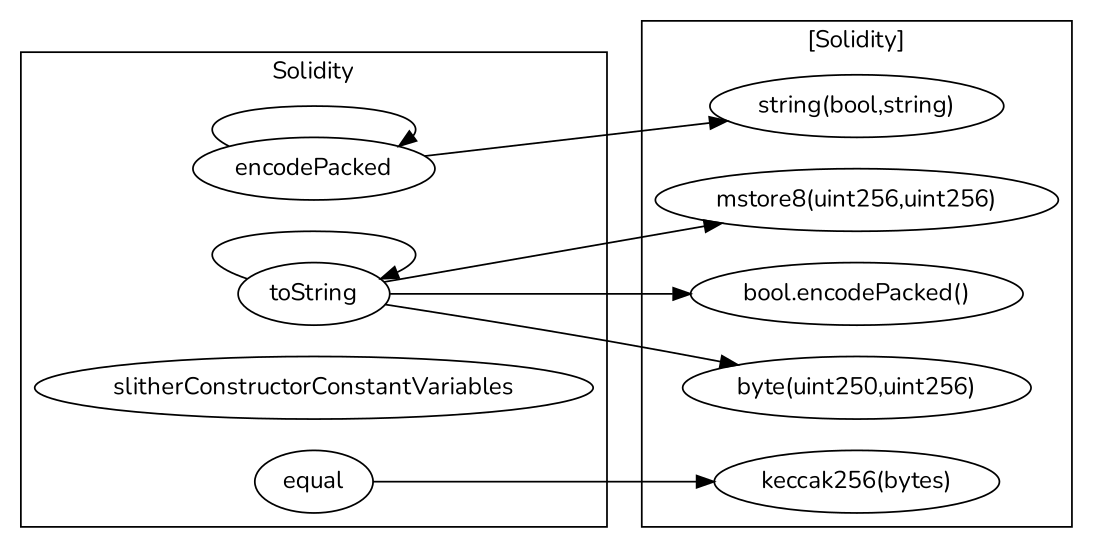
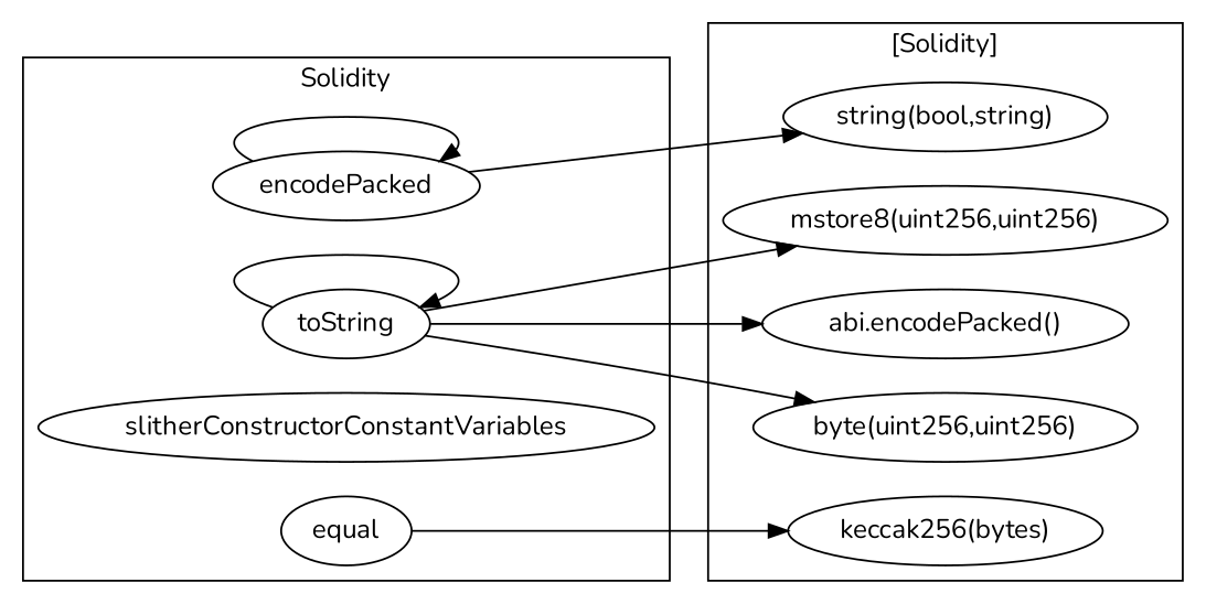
  strict digraph {
    fontname=Nunito
    rankdir=LR
    node [fontname=Nunito]
    edge [fontname=Nunito]
    n1 [label=encodePacked]
    n2 [label=toString]
    n3 [label=slitherConstructorConstantVariables]
    n4 [label=equal]
    n5 [label="string(bool,string)"]
    "mstore8(uint256,uint256)"
-   "abi.encodePacked()" [label="bool.encodePacked()"]
-   "byte(uint256,uint256)" [label="byte(uint250,uint256)"]
+   "abi.encodePacked()"
+   "byte(uint256,uint256)"
    "keccak256(bytes)"
    subgraph cluster_1 {
      label=Solidity
      n1
      n2
      n3
      n4
    }
    subgraph cluster_2 {
      label="[Solidity]"
      n5
      "mstore8(uint256,uint256)"
      "abi.encodePacked()"
      "byte(uint256,uint256)"
      "keccak256(bytes)"
    }
    n1 -> n1
    n1 -> n5
    n2 -> n2
    n2 -> "mstore8(uint256,uint256)"
    n2 -> "abi.encodePacked()"
    n2 -> "byte(uint256,uint256)"
    n4 -> "keccak256(bytes)"
  }
